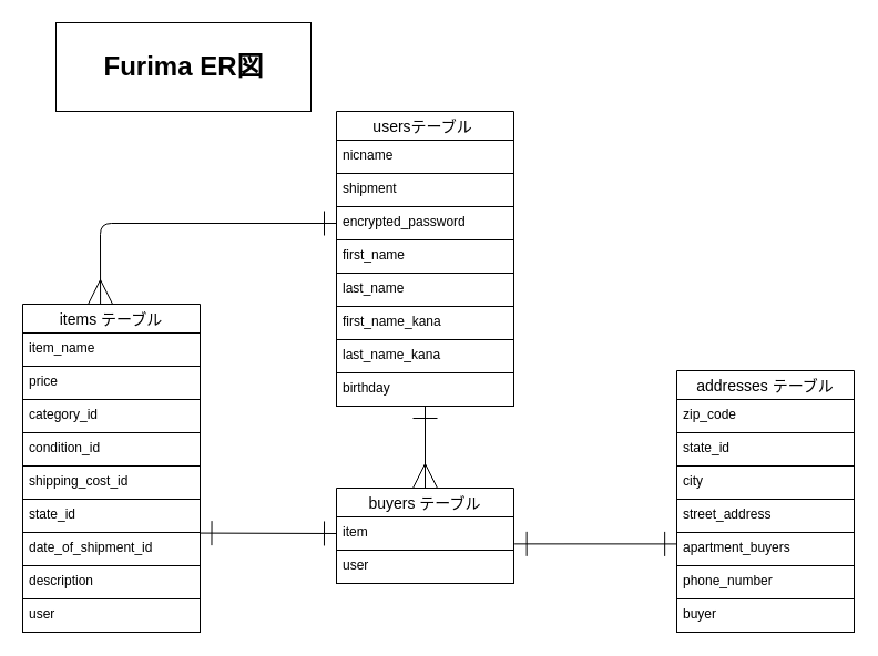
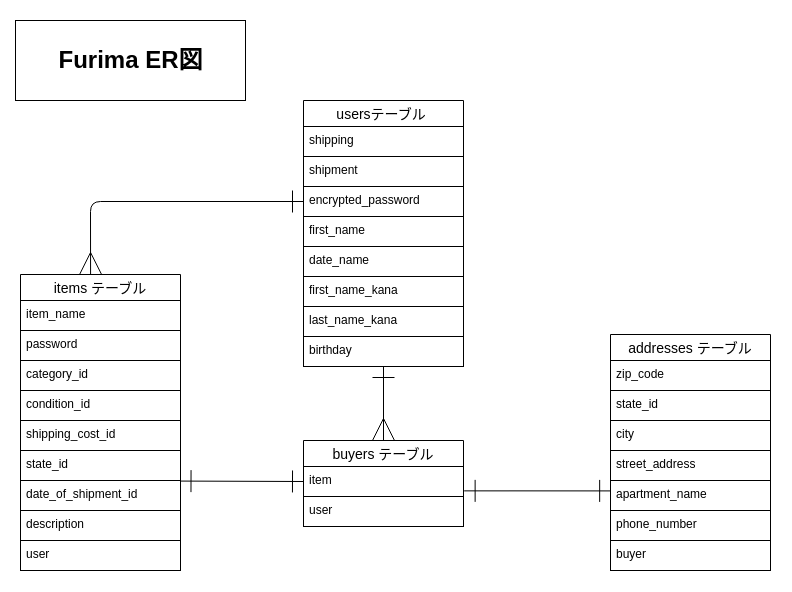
  <mxCell id="0" />
  <mxCell id="1" parent="0" />
  <mxCell id="2" value="addresses テーブル" style="swimlane;fontStyle=0;childLayout=stackLayout;horizontal=1;startSize=26;horizontalStack=0;resizeParent=1;resizeParentMax=0;resizeLast=0;collapsible=1;marginBottom=0;align=center;fontSize=14;strokeColor=#000000;fontColor=#000000;" parent="1" vertex="1"><mxGeometry x="610" y="334" width="160" height="236" as="geometry" /></mxCell>
  <mxCell id="3" value="zip_code" style="text;spacingLeft=4;spacingRight=4;overflow=hidden;rotatable=0;points=[[0,0.5],[1,0.5]];portConstraint=eastwest;fontSize=12;strokeColor=#000000;fontColor=#000000;" parent="2" vertex="1"><mxGeometry y="26" width="160" height="30" as="geometry" /></mxCell>
  <mxCell id="4" value="state_id" style="text;spacingLeft=4;spacingRight=4;overflow=hidden;rotatable=0;points=[[0,0.5],[1,0.5]];portConstraint=eastwest;fontSize=12;strokeColor=#000000;fontColor=#000000;" parent="2" vertex="1"><mxGeometry y="56" width="160" height="30" as="geometry" /></mxCell>
  <mxCell id="5" value="city" style="text;spacingLeft=4;spacingRight=4;overflow=hidden;rotatable=0;points=[[0,0.5],[1,0.5]];portConstraint=eastwest;fontSize=12;strokeColor=#000000;fontColor=#000000;" parent="2" vertex="1"><mxGeometry y="86" width="160" height="30" as="geometry" /></mxCell>
  <mxCell id="6" value="street_address" style="text;spacingLeft=4;spacingRight=4;overflow=hidden;rotatable=0;points=[[0,0.5],[1,0.5]];portConstraint=eastwest;fontSize=12;strokeColor=#000000;fontColor=#000000;" parent="2" vertex="1"><mxGeometry y="116" width="160" height="30" as="geometry" /></mxCell>
- <mxCell id="7" value="apartment_buyers" style="text;spacingLeft=4;spacingRight=4;overflow=hidden;rotatable=0;points=[[0,0.5],[1,0.5]];portConstraint=eastwest;fontSize=12;strokeColor=#000000;fontColor=#000000;" parent="2" vertex="1"><mxGeometry y="146" width="160" height="30" as="geometry" /></mxCell>
+ <mxCell id="7" value="apartment_name" style="text;spacingLeft=4;spacingRight=4;overflow=hidden;rotatable=0;points=[[0,0.5],[1,0.5]];portConstraint=eastwest;fontSize=12;strokeColor=#000000;fontColor=#000000;" parent="2" vertex="1"><mxGeometry y="146" width="160" height="30" as="geometry" /></mxCell>
  <mxCell id="8" value="phone_number" style="text;spacingLeft=4;spacingRight=4;overflow=hidden;rotatable=0;points=[[0,0.5],[1,0.5]];portConstraint=eastwest;fontSize=12;strokeColor=#000000;fontColor=#000000;" parent="2" vertex="1"><mxGeometry y="176" width="160" height="30" as="geometry" /></mxCell>
  <mxCell id="9" value="buyer" style="text;spacingLeft=4;spacingRight=4;overflow=hidden;rotatable=0;points=[[0,0.5],[1,0.5]];portConstraint=eastwest;fontSize=12;strokeColor=#000000;fontColor=#000000;" parent="2" vertex="1"><mxGeometry y="206" width="160" height="30" as="geometry" /></mxCell>
  <mxCell id="10" value="usersテーブル " style="swimlane;fontStyle=0;childLayout=stackLayout;horizontal=1;startSize=26;horizontalStack=0;resizeParent=1;resizeParentMax=0;resizeLast=0;collapsible=1;marginBottom=0;align=center;fontSize=14;strokeColor=#000000;fontColor=#000000;" parent="1" vertex="1"><mxGeometry x="303" y="100" width="160" height="266" as="geometry" /></mxCell>
- <mxCell id="11" value="nicname" style="text;spacingLeft=4;spacingRight=4;overflow=hidden;rotatable=0;points=[[0,0.5],[1,0.5]];portConstraint=eastwest;fontSize=12;strokeColor=#000000;fontColor=#000000;" parent="10" vertex="1"><mxGeometry y="26" width="160" height="30" as="geometry" /></mxCell>
+ <mxCell id="11" value="shipping" style="text;spacingLeft=4;spacingRight=4;overflow=hidden;rotatable=0;points=[[0,0.5],[1,0.5]];portConstraint=eastwest;fontSize=12;strokeColor=#000000;fontColor=#000000;" parent="10" vertex="1"><mxGeometry y="26" width="160" height="30" as="geometry" /></mxCell>
  <mxCell id="12" value="shipment" style="text;spacingLeft=4;spacingRight=4;overflow=hidden;rotatable=0;points=[[0,0.5],[1,0.5]];portConstraint=eastwest;fontSize=12;strokeColor=#000000;fontColor=#000000;" parent="10" vertex="1"><mxGeometry y="56" width="160" height="30" as="geometry" /></mxCell>
  <mxCell id="13" value="encrypted_password" style="text;spacingLeft=4;spacingRight=4;overflow=hidden;rotatable=0;points=[[0,0.5],[1,0.5]];portConstraint=eastwest;fontSize=12;strokeColor=#000000;fontColor=#000000;" parent="10" vertex="1"><mxGeometry y="86" width="160" height="30" as="geometry" /></mxCell>
  <mxCell id="14" value="first_name" style="text;spacingLeft=4;spacingRight=4;overflow=hidden;rotatable=0;points=[[0,0.5],[1,0.5]];portConstraint=eastwest;fontSize=12;strokeColor=#000000;fontColor=#000000;" parent="10" vertex="1"><mxGeometry y="116" width="160" height="30" as="geometry" /></mxCell>
- <mxCell id="15" value="last_name" style="text;spacingLeft=4;spacingRight=4;overflow=hidden;rotatable=0;points=[[0,0.5],[1,0.5]];portConstraint=eastwest;fontSize=12;strokeColor=#000000;fontColor=#000000;" parent="10" vertex="1"><mxGeometry y="146" width="160" height="30" as="geometry" /></mxCell>
+ <mxCell id="15" value="date_name" style="text;spacingLeft=4;spacingRight=4;overflow=hidden;rotatable=0;points=[[0,0.5],[1,0.5]];portConstraint=eastwest;fontSize=12;strokeColor=#000000;fontColor=#000000;" parent="10" vertex="1"><mxGeometry y="146" width="160" height="30" as="geometry" /></mxCell>
  <mxCell id="16" value="first_name_kana" style="text;spacingLeft=4;spacingRight=4;overflow=hidden;rotatable=0;points=[[0,0.5],[1,0.5]];portConstraint=eastwest;fontSize=12;strokeColor=#000000;fontColor=#000000;" parent="10" vertex="1"><mxGeometry y="176" width="160" height="30" as="geometry" /></mxCell>
  <mxCell id="17" value="last_name_kana" style="text;spacingLeft=4;spacingRight=4;overflow=hidden;rotatable=0;points=[[0,0.5],[1,0.5]];portConstraint=eastwest;fontSize=12;strokeColor=#000000;fontColor=#000000;" parent="10" vertex="1"><mxGeometry y="206" width="160" height="30" as="geometry" /></mxCell>
  <mxCell id="18" value="birthday" style="text;spacingLeft=4;spacingRight=4;overflow=hidden;rotatable=0;points=[[0,0.5],[1,0.5]];portConstraint=eastwest;fontSize=12;strokeColor=#000000;fontColor=#000000;" parent="10" vertex="1"><mxGeometry y="236" width="160" height="30" as="geometry" /></mxCell>
  <mxCell id="19" value="items テーブル" style="swimlane;fontStyle=0;childLayout=stackLayout;horizontal=1;startSize=26;horizontalStack=0;resizeParent=1;resizeParentMax=0;resizeLast=0;collapsible=1;marginBottom=0;align=center;fontSize=14;strokeColor=#000000;fontColor=#000000;" parent="1" vertex="1"><mxGeometry x="20" y="274" width="160" height="296" as="geometry" /></mxCell>
  <mxCell id="20" value="item_name" style="text;spacingLeft=4;spacingRight=4;overflow=hidden;rotatable=0;points=[[0,0.5],[1,0.5]];portConstraint=eastwest;fontSize=12;strokeColor=#000000;fontColor=#000000;" parent="19" vertex="1"><mxGeometry y="26" width="160" height="30" as="geometry" /></mxCell>
- <mxCell id="21" value="price" style="text;spacingLeft=4;spacingRight=4;overflow=hidden;rotatable=0;points=[[0,0.5],[1,0.5]];portConstraint=eastwest;fontSize=12;strokeColor=#000000;fontColor=#000000;" parent="19" vertex="1"><mxGeometry y="56" width="160" height="30" as="geometry" /></mxCell>
+ <mxCell id="21" value="password" style="text;spacingLeft=4;spacingRight=4;overflow=hidden;rotatable=0;points=[[0,0.5],[1,0.5]];portConstraint=eastwest;fontSize=12;strokeColor=#000000;fontColor=#000000;" parent="19" vertex="1"><mxGeometry y="56" width="160" height="30" as="geometry" /></mxCell>
  <mxCell id="22" value="category_id" style="text;spacingLeft=4;spacingRight=4;overflow=hidden;rotatable=0;points=[[0,0.5],[1,0.5]];portConstraint=eastwest;fontSize=12;strokeColor=#000000;fontColor=#000000;" parent="19" vertex="1"><mxGeometry y="86" width="160" height="30" as="geometry" /></mxCell>
  <mxCell id="23" value="condition_id" style="text;spacingLeft=4;spacingRight=4;overflow=hidden;rotatable=0;points=[[0,0.5],[1,0.5]];portConstraint=eastwest;fontSize=12;strokeColor=#000000;fontColor=#000000;" parent="19" vertex="1"><mxGeometry y="116" width="160" height="30" as="geometry" /></mxCell>
  <mxCell id="24" value="shipping_cost_id" style="text;spacingLeft=4;spacingRight=4;overflow=hidden;rotatable=0;points=[[0,0.5],[1,0.5]];portConstraint=eastwest;fontSize=12;strokeColor=#000000;fontColor=#000000;" parent="19" vertex="1"><mxGeometry y="146" width="160" height="30" as="geometry" /></mxCell>
  <mxCell id="25" value="state_id" style="text;spacingLeft=4;spacingRight=4;overflow=hidden;rotatable=0;points=[[0,0.5],[1,0.5]];portConstraint=eastwest;fontSize=12;strokeColor=#000000;fontColor=#000000;" parent="19" vertex="1"><mxGeometry y="176" width="160" height="30" as="geometry" /></mxCell>
  <mxCell id="26" value="date_of_shipment_id" style="text;spacingLeft=4;spacingRight=4;overflow=hidden;rotatable=0;points=[[0,0.5],[1,0.5]];portConstraint=eastwest;fontSize=12;strokeColor=#000000;fontColor=#000000;" parent="19" vertex="1"><mxGeometry y="206" width="160" height="30" as="geometry" /></mxCell>
  <mxCell id="27" value="description" style="text;spacingLeft=4;spacingRight=4;overflow=hidden;rotatable=0;points=[[0,0.5],[1,0.5]];portConstraint=eastwest;fontSize=12;strokeColor=#000000;fontColor=#000000;" parent="19" vertex="1"><mxGeometry y="236" width="160" height="30" as="geometry" /></mxCell>
  <mxCell id="28" value="user" style="text;spacingLeft=4;spacingRight=4;overflow=hidden;rotatable=0;points=[[0,0.5],[1,0.5]];portConstraint=eastwest;fontSize=12;strokeColor=#000000;fontColor=#000000;" parent="19" vertex="1"><mxGeometry y="266" width="160" height="30" as="geometry" /></mxCell>
  <mxCell id="29" style="edgeStyle=none;rounded=1;html=1;exitX=0.5;exitY=0;exitDx=0;exitDy=0;entryX=0.5;entryY=1;entryDx=0;entryDy=0;startArrow=ERmany;startFill=0;endArrow=ERone;endFill=0;startSize=20;endSize=20;strokeWidth=1;strokeColor=#000000;fontColor=#000000;" parent="1" source="30" target="10" edge="1"><mxGeometry relative="1" as="geometry"><Array as="points" /></mxGeometry></mxCell>
  <mxCell id="30" value="buyers テーブル" style="swimlane;fontStyle=0;childLayout=stackLayout;horizontal=1;startSize=26;horizontalStack=0;resizeParent=1;resizeParentMax=0;resizeLast=0;collapsible=1;marginBottom=0;align=center;fontSize=14;strokeColor=#000000;fontColor=#000000;" parent="1" vertex="1"><mxGeometry x="303" y="440" width="160" height="86" as="geometry" /></mxCell>
  <mxCell id="31" value="item" style="text;spacingLeft=4;spacingRight=4;overflow=hidden;rotatable=0;points=[[0,0.5],[1,0.5]];portConstraint=eastwest;fontSize=12;strokeColor=#000000;fontColor=#000000;" parent="30" vertex="1"><mxGeometry y="26" width="160" height="30" as="geometry" /></mxCell>
  <mxCell id="32" value="user" style="text;spacingLeft=4;spacingRight=4;overflow=hidden;rotatable=0;points=[[0,0.5],[1,0.5]];portConstraint=eastwest;fontSize=12;strokeColor=#000000;fontColor=#000000;" parent="30" vertex="1"><mxGeometry y="56" width="160" height="30" as="geometry" /></mxCell>
  <mxCell id="33" style="edgeStyle=none;html=1;exitX=0;exitY=0.5;exitDx=0;exitDy=0;entryX=0.438;entryY=0;entryDx=0;entryDy=0;entryPerimeter=0;endArrow=ERmany;endFill=0;strokeWidth=1;rounded=1;startSize=20;endSize=20;startArrow=ERone;startFill=0;strokeColor=#000000;fontColor=#000000;" parent="1" source="13" target="19" edge="1"><mxGeometry relative="1" as="geometry"><Array as="points"><mxPoint x="90" y="201" /></Array></mxGeometry></mxCell>
  <mxCell id="34" style="edgeStyle=none;rounded=1;html=1;entryX=0;entryY=0.5;entryDx=0;entryDy=0;startArrow=ERone;startFill=0;endArrow=ERone;endFill=0;startSize=20;endSize=20;strokeWidth=1;exitX=0.997;exitY=0.019;exitDx=0;exitDy=0;exitPerimeter=0;strokeColor=#000000;fontColor=#000000;" parent="1" source="26" target="31" edge="1"><mxGeometry relative="1" as="geometry"><mxPoint x="190" y="481" as="sourcePoint" /></mxGeometry></mxCell>
  <mxCell id="35" style="edgeStyle=none;rounded=1;html=1;exitX=0.001;exitY=0.347;exitDx=0;exitDy=0;startArrow=ERone;startFill=0;endArrow=ERone;endFill=0;startSize=20;endSize=20;strokeWidth=1;exitPerimeter=0;entryX=1.004;entryY=0.812;entryDx=0;entryDy=0;entryPerimeter=0;strokeColor=#000000;fontColor=#000000;" parent="1" source="7" target="31" edge="1"><mxGeometry relative="1" as="geometry"><mxPoint x="510" y="490" as="targetPoint" /></mxGeometry></mxCell>
- <mxCell id="36" value="Furima ER図" style="text;html=1;fontSize=24;fontStyle=1;verticalAlign=middle;align=center;strokeColor=#000000;fontColor=#000000;" parent="1" vertex="1"><mxGeometry x="50" y="20" width="230" height="80" as="geometry" /></mxCell>
+ <mxCell id="36" value="Furima ER図" style="text;html=1;fontSize=24;fontStyle=1;verticalAlign=middle;align=center;strokeColor=#000000;fontColor=#000000;" parent="1" vertex="1"><mxGeometry x="15" y="20" width="230" height="80" as="geometry" /></mxCell>
